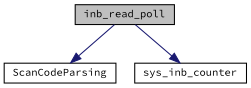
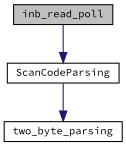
  digraph {
    fontname="Source Code Pro"
    rankdir=TB
    node [color=black fillcolor=white fontname="Source Code Pro" fontsize=10 shape=record style=filled]
    edge [color=midnightblue fontname="Source Code Pro" fontsize=10 labelfontname=Helvetica labelfontsize=10 style=solid]
    n1 [fillcolor=grey75 fontcolor=black height=0.2 label=inb_read_poll width=0.4]
    n2 [height=0.2 label=ScanCodeParsing width=0.4]
-   n3 [height=0.2 label=sys_inb_counter width=0.4]
+   n4 [height=0.2 label=two_byte_parsing width=0.4]
    n1 -> n2
-   n1 -> n3
+   n2 -> n4
  }
